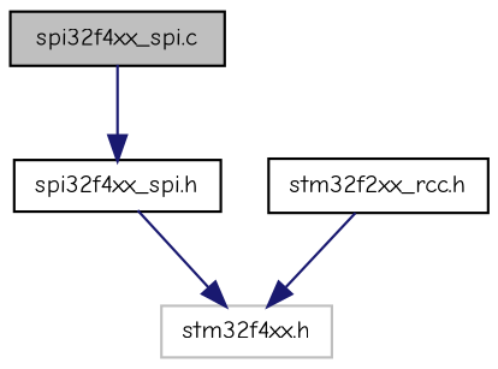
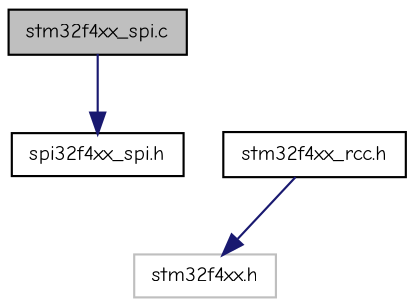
  digraph {
    fontname="Comic Neue"
    node [color=black fillcolor=white fontname="Comic Neue" fontsize=10 shape=record style=filled]
    edge [color=midnightblue fontname="Comic Neue" fontsize=10 labelfontname=Helvetica labelfontsize=10 style=solid]
-   n1 [fillcolor=grey75 fontcolor=black height=0.2 label="spi32f4xx_spi.c" width=0.4]
+   n1 [fillcolor=grey75 fontcolor=black height=0.2 label="stm32f4xx_spi.c" width=0.4]
    n2 [height=0.2 label="spi32f4xx_spi.h" width=0.4]
    n3 [color=grey75 height=0.2 label="stm32f4xx.h" width=0.4]
-   n4 [height=0.2 label="stm32f2xx_rcc.h" width=0.4]
+   n4 [height=0.2 label="stm32f4xx_rcc.h" width=0.4]
    n1 -> n2
-   n2 -> n3
    n4 -> n3
  }
